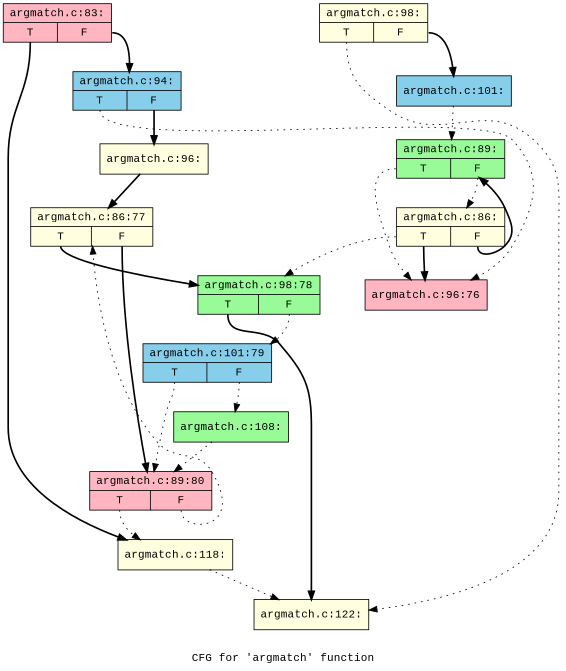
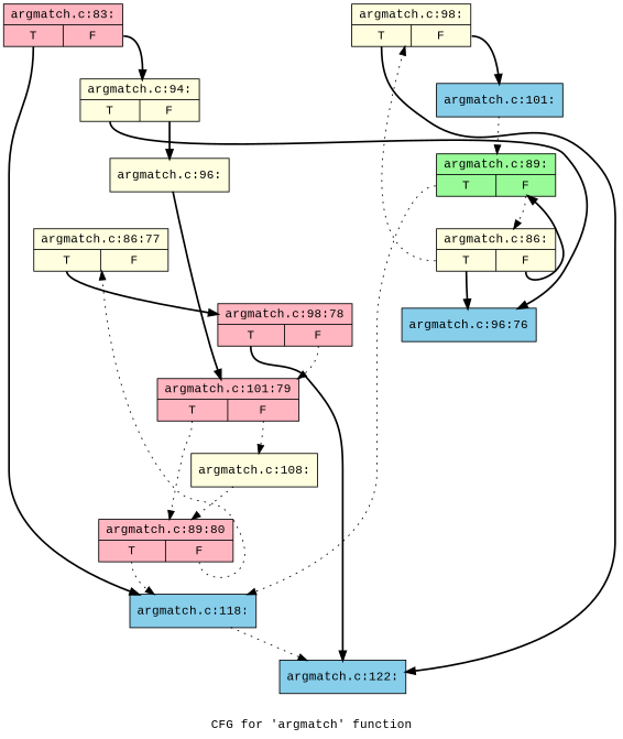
  digraph {
    fontname="Liberation Mono"
    label="CFG for 'argmatch' function"
    node [fillcolor=lightyellow fontname="Liberation Mono" shape=record style=filled]
    edge [fontname="Liberation Mono" style=dotted tailport=s0]
    n1 [fillcolor=lightpink label="{argmatch.c:83:|{<s0>T|<s1>F}}"]
-   n2 [label="{argmatch.c:118:}"]
-   n3 [fillcolor=skyblue label="{argmatch.c:94:|{<s0>T|<s1>F}}"]
-   n4 [label="{argmatch.c:122:}"]
-   n5 [fillcolor=lightpink label="{argmatch.c:96:76}"]
+   n2 [fillcolor=skyblue label="{argmatch.c:118:}"]
+   n3 [label="{argmatch.c:94:|{<s0>T|<s1>F}}"]
+   n4 [fillcolor=skyblue label="{argmatch.c:122:}"]
+   n5 [fillcolor=skyblue label="{argmatch.c:96:76}"]
    n6 [label="{argmatch.c:96:}"]
    n7 [label="{argmatch.c:86:77|{<s0>T|<s1>F}}"]
    n8 [label="{argmatch.c:86:|{<s0>T|<s1>F}}"]
    n9 [label="{argmatch.c:98:|{<s0>T|<s1>F}}"]
    n10 [fillcolor=palegreen label="{argmatch.c:89:|{<s0>T|<s1>F}}"]
-   n11 [fillcolor=palegreen label="{argmatch.c:98:78|{<s0>T|<s1>F}}"]
+   n11 [fillcolor=lightpink label="{argmatch.c:98:78|{<s0>T|<s1>F}}"]
    n12 [fillcolor=lightpink label="{argmatch.c:89:80|{<s0>T|<s1>F}}"]
-   n13 [fillcolor=skyblue label="{argmatch.c:101:79|{<s0>T|<s1>F}}"]
+   n13 [fillcolor=lightpink label="{argmatch.c:101:79|{<s0>T|<s1>F}}"]
    n14 [fillcolor=skyblue label="{argmatch.c:101:}"]
-   n15 [fillcolor=palegreen label="{argmatch.c:108:}"]
+   n15 [label="{argmatch.c:108:}"]
    n1 -> n2 [style=bold]
    n1 -> n3 [style=bold tailport=s1]
    n2 -> n4
-   n3 -> n5
+   n3 -> n5 [style=bold]
    n3 -> n6 [style=bold tailport=s1]
-   n6 -> n7 [style=bold]
+   n6 -> n13 [style=bold]
    n7 -> n11 [style=bold]
-   n7 -> n12 [style=bold tailport=s1]
    n8 -> n5 [style=bold]
-   n8 -> n11
+   n8 -> n9
    n8 -> n10 [style=bold tailport=s1]
-   n9 -> n4
+   n9 -> n4 [style=bold]
    n9 -> n14 [style=bold tailport=s1]
-   n10 -> n5
+   n10 -> n2
    n10 -> n8 [tailport=s1]
    n11 -> n4 [style=bold]
    n11 -> n13 [tailport=s1]
    n12 -> n2
    n12 -> n7 [tailport=s1]
    n13 -> n12
    n13 -> n15 [tailport=s1]
    n14 -> n10
    n15 -> n12
  }
